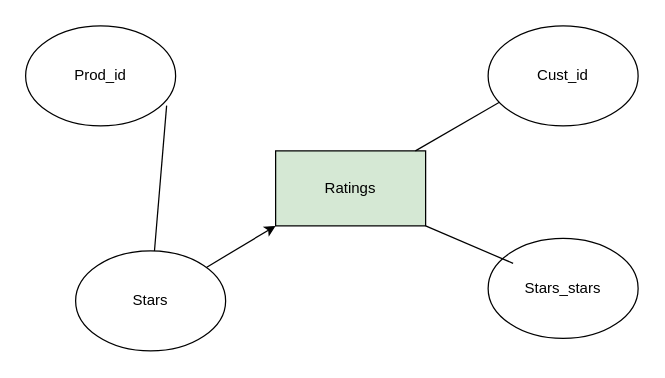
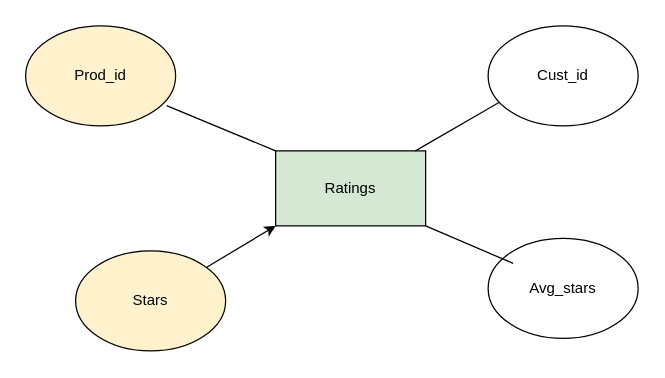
  <mxCell id="0" />
  <mxCell id="1" parent="0" />
  <mxCell id="2" value="Ratings" style="rounded=0;whiteSpace=wrap;html=1;fillColor=#d5e8d4;" parent="1" vertex="1"><mxGeometry x="220" y="120" width="120" height="60" as="geometry" /></mxCell>
- <mxCell id="3" value="Stars" style="ellipse;whiteSpace=wrap;html=1;" parent="1" vertex="1"><mxGeometry x="60" y="200" width="120" height="80" as="geometry" /></mxCell>
- <mxCell id="4" value="Stars_stars" style="ellipse;whiteSpace=wrap;html=1;" parent="1" vertex="1"><mxGeometry x="390" y="190" width="120" height="80" as="geometry" /></mxCell>
- <mxCell id="5" value="Prod_id" style="ellipse;whiteSpace=wrap;html=1;" parent="1" vertex="1"><mxGeometry x="20" y="20" width="120" height="80" as="geometry" /></mxCell>
- <mxCell id="6" value="" style="endArrow=none;html=1;rounded=0;exitX=0.94;exitY=0.797;exitDx=0;exitDy=0;exitPerimeter=0;" parent="1" source="5" target="3" edge="1"><mxGeometry width="50" height="50" relative="1" as="geometry"><mxPoint x="60" y="255" as="sourcePoint" /><mxPoint x="110" y="205" as="targetPoint" /></mxGeometry></mxCell>
+ <mxCell id="3" value="Stars" style="ellipse;whiteSpace=wrap;html=1;fillColor=#fff2cc;" parent="1" vertex="1"><mxGeometry x="60" y="200" width="120" height="80" as="geometry" /></mxCell>
+ <mxCell id="4" value="Avg_stars" style="ellipse;whiteSpace=wrap;html=1;" parent="1" vertex="1"><mxGeometry x="390" y="190" width="120" height="80" as="geometry" /></mxCell>
+ <mxCell id="5" value="Prod_id" style="ellipse;whiteSpace=wrap;html=1;fillColor=#fff2cc;" parent="1" vertex="1"><mxGeometry x="20" y="20" width="120" height="80" as="geometry" /></mxCell>
+ <mxCell id="6" value="" style="endArrow=none;html=1;rounded=0;exitX=0.94;exitY=0.797;exitDx=0;exitDy=0;entryX=0;entryY=0;entryDx=0;entryDy=0;exitPerimeter=0;" parent="1" source="5" target="2" edge="1"><mxGeometry width="50" height="50" relative="1" as="geometry"><mxPoint x="60" y="255" as="sourcePoint" /><mxPoint x="110" y="205" as="targetPoint" /></mxGeometry></mxCell>
  <mxCell id="7" value="" style="endArrow=none;html=1;rounded=0;exitX=1;exitY=1;exitDx=0;exitDy=0;" parent="1" source="2" edge="1"><mxGeometry width="50" height="50" relative="1" as="geometry"><mxPoint x="360" y="260" as="sourcePoint" /><mxPoint x="410" y="210" as="targetPoint" /></mxGeometry></mxCell>
  <mxCell id="8" value="" style="endArrow=none;html=1;rounded=0;" parent="1" source="2" edge="1"><mxGeometry width="50" height="50" relative="1" as="geometry"><mxPoint x="280" y="140" as="sourcePoint" /><mxPoint x="424.698" y="66.227" as="targetPoint" /></mxGeometry></mxCell>
  <mxCell id="9" value="" style="endArrow=classic;html=1;rounded=0;entryX=0;entryY=1;entryDx=0;entryDy=0;" parent="1" source="3" target="2" edge="1"><mxGeometry width="50" height="50" relative="1" as="geometry"><mxPoint x="280" y="140" as="sourcePoint" /><mxPoint x="330" y="90" as="targetPoint" /></mxGeometry></mxCell>
  <mxCell id="10" value="Cust_id" style="ellipse;whiteSpace=wrap;html=1;" vertex="1" parent="1"><mxGeometry x="390" y="20" width="120" height="80" as="geometry" /></mxCell>
